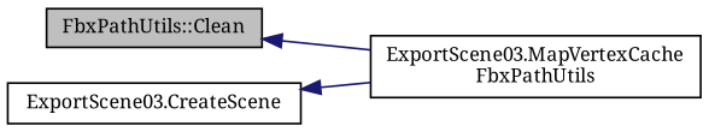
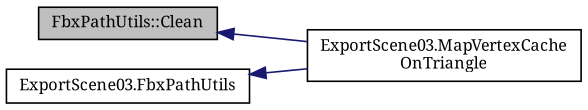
  digraph {
    fontname="Noto Serif"
    rankdir=LR
    node [color=black fillcolor=white fontname="Noto Serif" fontsize=10 shape=record style=filled]
    edge [color=midnightblue dir=back fontname="Noto Serif" fontsize=10 labelfontname=Helvetica labelfontsize=10 style=solid]
    n1 [fillcolor=grey75 fontcolor=black height=0.2 label="FbxPathUtils::Clean" width=0.4]
-   n2 [height=0.2 label="ExportScene03.MapVertexCache\lFbxPathUtils" width=0.4]
-   n3 [height=0.2 label="ExportScene03.CreateScene" width=0.4]
+   n2 [height=0.2 label="ExportScene03.MapVertexCache\lOnTriangle" width=0.4]
+   n3 [height=0.2 label="ExportScene03.FbxPathUtils" width=0.4]
    n1 -> n2
    n3 -> n2
  }
